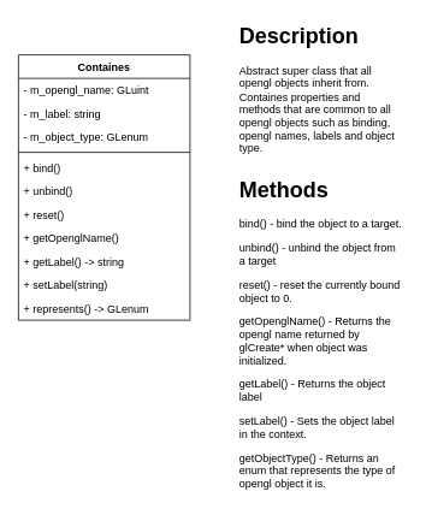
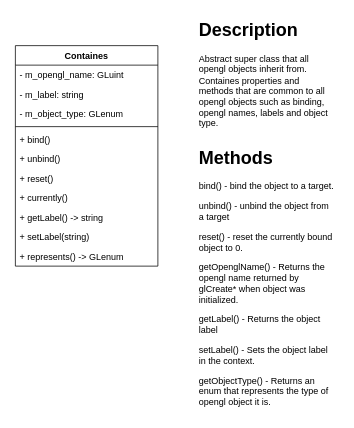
  <mxCell id="0" />
  <mxCell id="1" parent="0" />
  <mxCell id="2" value="Containes" style="swimlane;fontStyle=1;align=center;verticalAlign=top;childLayout=stackLayout;horizontal=1;startSize=26;horizontalStack=0;resizeParent=1;resizeParentMax=0;resizeLast=0;collapsible=1;marginBottom=0;" vertex="1" parent="1"><mxGeometry x="20" y="60" width="190" height="294" as="geometry" /></mxCell>
  <mxCell id="3" value="- m_opengl_name: GLuint" style="text;strokeColor=none;fillColor=none;align=left;verticalAlign=top;spacingLeft=4;spacingRight=4;overflow=hidden;rotatable=0;points=[[0,0.5],[1,0.5]];portConstraint=eastwest;" vertex="1" parent="2"><mxGeometry y="26" width="190" height="26" as="geometry" /></mxCell>
  <mxCell id="4" value="- m_label: string" style="text;strokeColor=none;fillColor=none;align=left;verticalAlign=top;spacingLeft=4;spacingRight=4;overflow=hidden;rotatable=0;points=[[0,0.5],[1,0.5]];portConstraint=eastwest;" vertex="1" parent="2"><mxGeometry y="52" width="190" height="26" as="geometry" /></mxCell>
  <mxCell id="5" value="- m_object_type: GLenum" style="text;strokeColor=none;fillColor=none;align=left;verticalAlign=top;spacingLeft=4;spacingRight=4;overflow=hidden;rotatable=0;points=[[0,0.5],[1,0.5]];portConstraint=eastwest;" vertex="1" parent="2"><mxGeometry y="78" width="190" height="26" as="geometry" /></mxCell>
  <mxCell id="6" value="" style="line;strokeWidth=1;fillColor=none;align=left;verticalAlign=middle;spacingTop=-1;spacingLeft=3;spacingRight=3;rotatable=0;labelPosition=right;points=[];portConstraint=eastwest;" vertex="1" parent="2"><mxGeometry y="104" width="190" height="8" as="geometry" /></mxCell>
  <mxCell id="7" value="+ bind()" style="text;strokeColor=none;fillColor=none;align=left;verticalAlign=top;spacingLeft=4;spacingRight=4;overflow=hidden;rotatable=0;points=[[0,0.5],[1,0.5]];portConstraint=eastwest;" vertex="1" parent="2"><mxGeometry y="112" width="190" height="26" as="geometry" /></mxCell>
  <mxCell id="8" value="+ unbind()" style="text;strokeColor=none;fillColor=none;align=left;verticalAlign=top;spacingLeft=4;spacingRight=4;overflow=hidden;rotatable=0;points=[[0,0.5],[1,0.5]];portConstraint=eastwest;" vertex="1" parent="2"><mxGeometry y="138" width="190" height="26" as="geometry" /></mxCell>
  <mxCell id="9" value="+ reset()" style="text;strokeColor=none;fillColor=none;align=left;verticalAlign=top;spacingLeft=4;spacingRight=4;overflow=hidden;rotatable=0;points=[[0,0.5],[1,0.5]];portConstraint=eastwest;" vertex="1" parent="2"><mxGeometry y="164" width="190" height="26" as="geometry" /></mxCell>
- <mxCell id="10" value="+ getOpenglName()" style="text;strokeColor=none;fillColor=none;align=left;verticalAlign=top;spacingLeft=4;spacingRight=4;overflow=hidden;rotatable=0;points=[[0,0.5],[1,0.5]];portConstraint=eastwest;" vertex="1" parent="2"><mxGeometry y="190" width="190" height="26" as="geometry" /></mxCell>
+ <mxCell id="10" value="+ currently()" style="text;strokeColor=none;fillColor=none;align=left;verticalAlign=top;spacingLeft=4;spacingRight=4;overflow=hidden;rotatable=0;points=[[0,0.5],[1,0.5]];portConstraint=eastwest;" vertex="1" parent="2"><mxGeometry y="190" width="190" height="26" as="geometry" /></mxCell>
  <mxCell id="11" value="+ getLabel() -&gt; string" style="text;strokeColor=none;fillColor=none;align=left;verticalAlign=top;spacingLeft=4;spacingRight=4;overflow=hidden;rotatable=0;points=[[0,0.5],[1,0.5]];portConstraint=eastwest;" vertex="1" parent="2"><mxGeometry y="216" width="190" height="26" as="geometry" /></mxCell>
  <mxCell id="12" value="+ setLabel(string)" style="text;strokeColor=none;fillColor=none;align=left;verticalAlign=top;spacingLeft=4;spacingRight=4;overflow=hidden;rotatable=0;points=[[0,0.5],[1,0.5]];portConstraint=eastwest;" vertex="1" parent="2"><mxGeometry y="242" width="190" height="26" as="geometry" /></mxCell>
  <mxCell id="13" value="+ represents() -&gt; GLenum" style="text;strokeColor=none;fillColor=none;align=left;verticalAlign=top;spacingLeft=4;spacingRight=4;overflow=hidden;rotatable=0;points=[[0,0.5],[1,0.5]];portConstraint=eastwest;" vertex="1" parent="2"><mxGeometry y="268" width="190" height="26" as="geometry" /></mxCell>
  <mxCell id="14" value="&lt;h1&gt;Description&lt;/h1&gt;&lt;p&gt;Abstract super class that all opengl objects inherit from. Containes properties and methods that are common to all opengl objects such as binding, opengl names, labels and object type.&lt;/p&gt;" style="text;html=1;strokeColor=none;fillColor=none;spacing=5;spacingTop=-20;whiteSpace=wrap;overflow=hidden;rounded=0;" vertex="1" parent="1"><mxGeometry x="260" y="20" width="190" height="160" as="geometry" /></mxCell>
  <mxCell id="15" value="&lt;h1&gt;Methods&lt;/h1&gt;&lt;p&gt;bind() - bind the object to a target.&lt;/p&gt;&lt;p&gt;unbind() - unbind the object from a target&lt;/p&gt;&lt;p&gt;reset() - reset the currently bound object to 0.&lt;/p&gt;&lt;p&gt;getOpenglName() - Returns the opengl name returned by glCreate* when object was initialized.&lt;/p&gt;&lt;p&gt;getLabel() - Returns the object label&lt;/p&gt;&lt;p&gt;setLabel() - Sets the object label in the context.&lt;/p&gt;&lt;p&gt;getObjectType() - Returns an enum that represents the type of opengl object it is.&lt;/p&gt;" style="text;html=1;strokeColor=none;fillColor=none;spacing=5;spacingTop=-20;whiteSpace=wrap;overflow=hidden;rounded=0;" vertex="1" parent="1"><mxGeometry x="260" y="190" width="190" height="358" as="geometry" /></mxCell>
